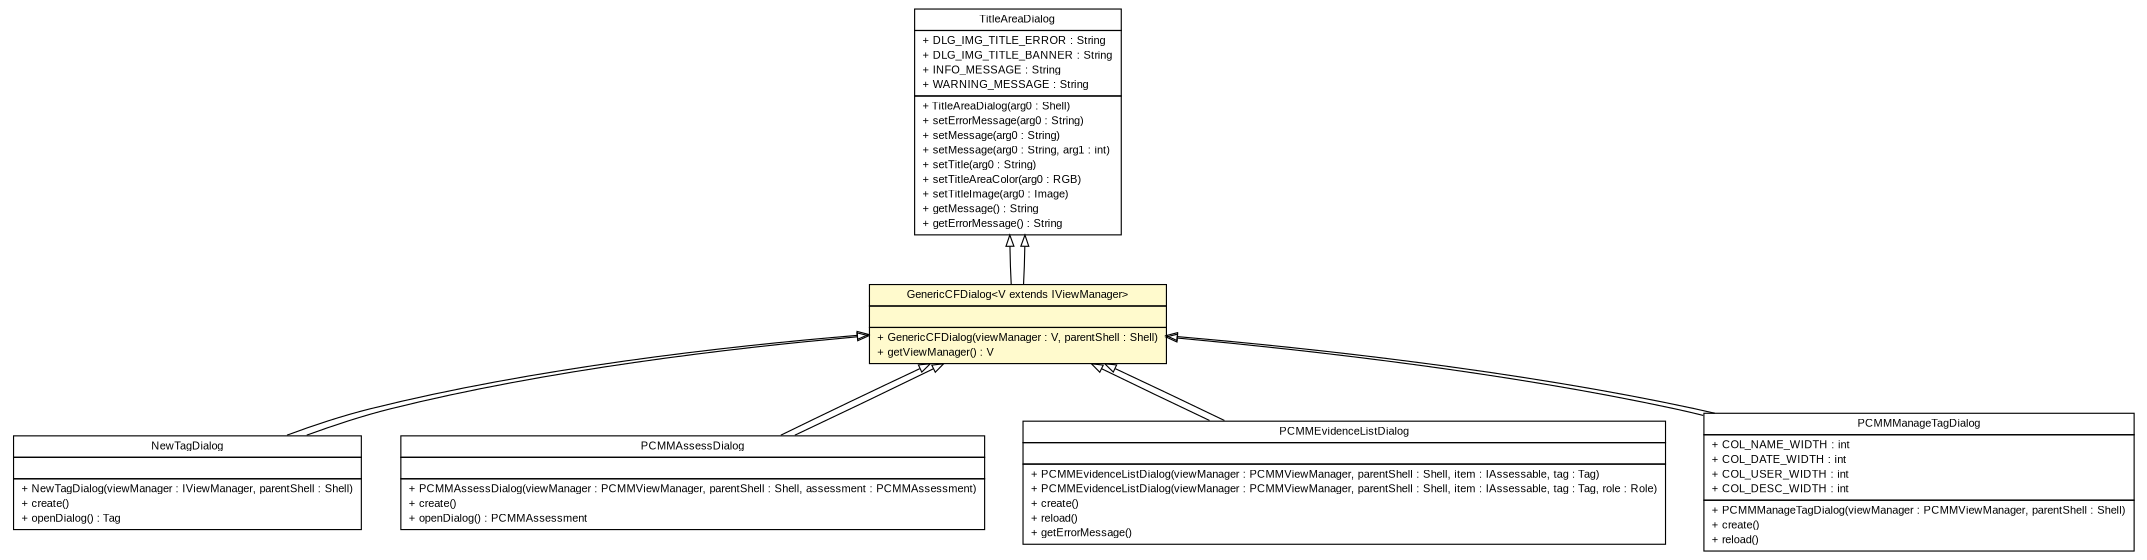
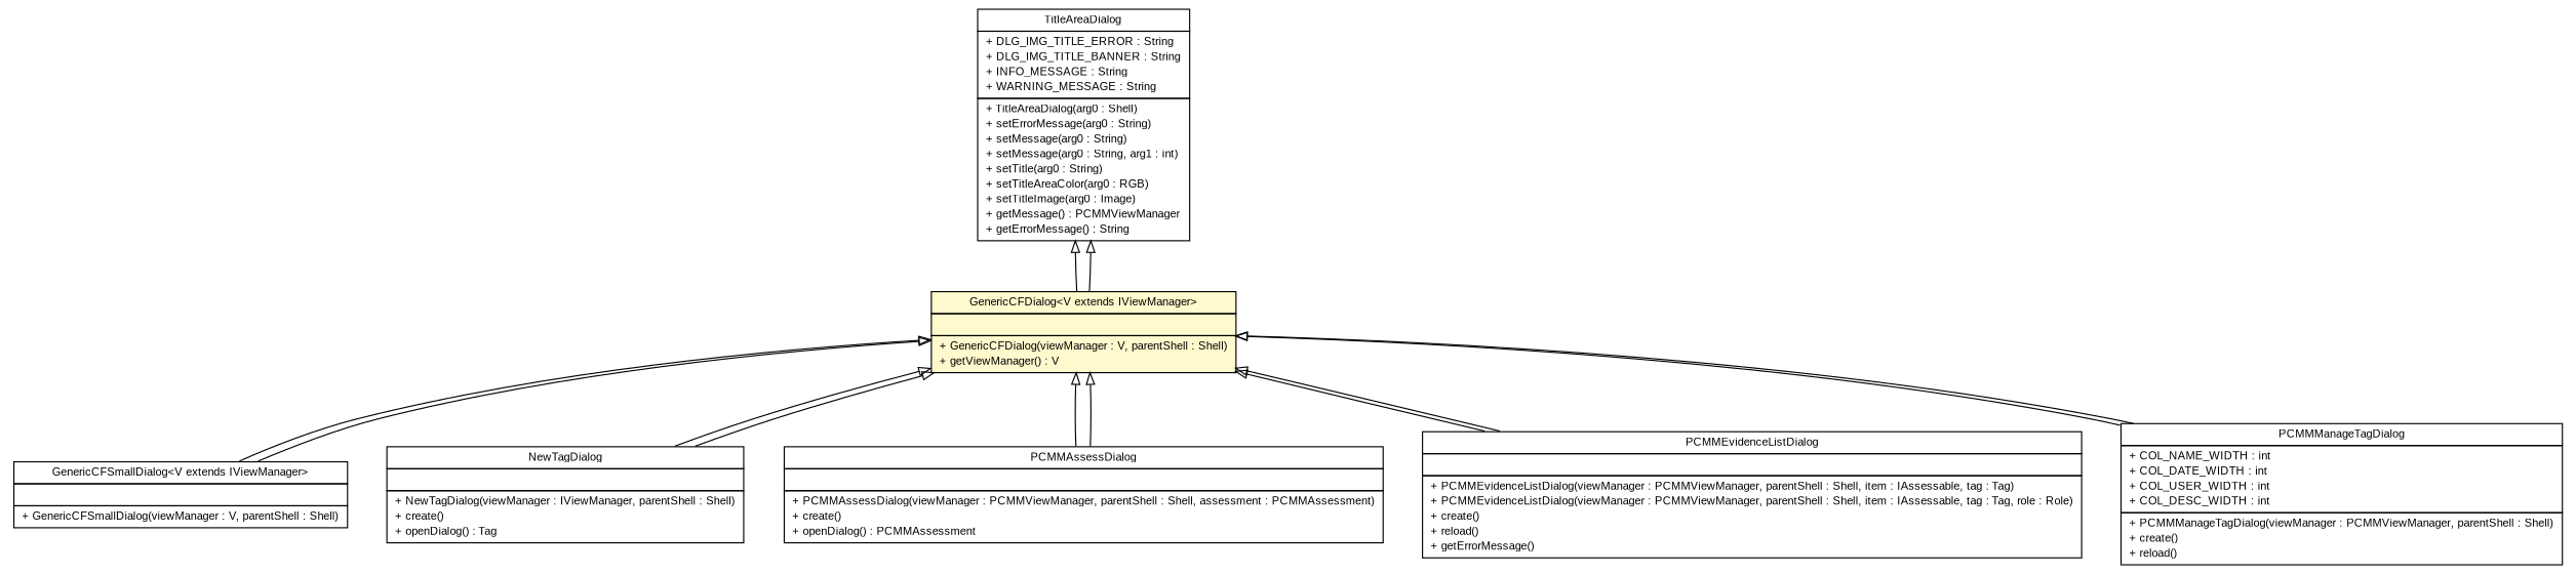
  digraph {
    nodesep=0.25
    ranksep=0.5
    node [fontcolor=black fontname=arial fontsize=10.0 shape=plaintext]
    edge [arrowtail=empty dir=back fontname=arial fontsize=10 headport=p labelfontname=arial labelfontsize=10 tailport=p]
    n1 [label=<<table title="gov.sandia.cf.parts.dialogs.GenericCFDialog" border="0" cellborder="1" cellspacing="0" cellpadding="2" port="p" bgcolor="lemonChiffon" href="./GenericCFDialog.html"> 		<tr><td><table border="0" cellspacing="0" cellpadding="1"> <tr><td align="center" balign="center"> GenericCFDialog&lt;V extends IViewManager&gt; </td></tr> 		</table></td></tr> 		<tr><td><table border="0" cellspacing="0" cellpadding="1"> <tr><td align="left" balign="left">  </td></tr> 		</table></td></tr> 		<tr><td><table border="0" cellspacing="0" cellpadding="1"> <tr><td align="left" balign="left"> + GenericCFDialog(viewManager : V, parentShell : Shell) </td></tr> <tr><td align="left" balign="left"> + getViewManager() : V </td></tr> 		</table></td></tr> 		</table>>]
+   n2 [label=<<table title="gov.sandia.cf.parts.dialogs.GenericCFSmallDialog" border="0" cellborder="1" cellspacing="0" cellpadding="2" port="p" href="./GenericCFSmallDialog.html"> 		<tr><td><table border="0" cellspacing="0" cellpadding="1"> <tr><td align="center" balign="center"> GenericCFSmallDialog&lt;V extends IViewManager&gt; </td></tr> 		</table></td></tr> 		<tr><td><table border="0" cellspacing="0" cellpadding="1"> <tr><td align="left" balign="left">  </td></tr> 		</table></td></tr> 		<tr><td><table border="0" cellspacing="0" cellpadding="1"> <tr><td align="left" balign="left"> + GenericCFSmallDialog(viewManager : V, parentShell : Shell) </td></tr> 		</table></td></tr> 		</table>>]
    n3 [label=<<table title="gov.sandia.cf.parts.ui.pcmm.NewTagDialog" border="0" cellborder="1" cellspacing="0" cellpadding="2" port="p" href="../ui/pcmm/NewTagDialog.html"> 		<tr><td><table border="0" cellspacing="0" cellpadding="1"> <tr><td align="center" balign="center"> NewTagDialog </td></tr> 		</table></td></tr> 		<tr><td><table border="0" cellspacing="0" cellpadding="1"> <tr><td align="left" balign="left">  </td></tr> 		</table></td></tr> 		<tr><td><table border="0" cellspacing="0" cellpadding="1"> <tr><td align="left" balign="left"> + NewTagDialog(viewManager : IViewManager, parentShell : Shell) </td></tr> <tr><td align="left" balign="left"> + create() </td></tr> <tr><td align="left" balign="left"> + openDialog() : Tag </td></tr> 		</table></td></tr> 		</table>>]
    n4 [label=<<table title="gov.sandia.cf.parts.ui.pcmm.PCMMAssessDialog" border="0" cellborder="1" cellspacing="0" cellpadding="2" port="p" href="../ui/pcmm/PCMMAssessDialog.html"> 		<tr><td><table border="0" cellspacing="0" cellpadding="1"> <tr><td align="center" balign="center"> PCMMAssessDialog </td></tr> 		</table></td></tr> 		<tr><td><table border="0" cellspacing="0" cellpadding="1"> <tr><td align="left" balign="left">  </td></tr> 		</table></td></tr> 		<tr><td><table border="0" cellspacing="0" cellpadding="1"> <tr><td align="left" balign="left"> + PCMMAssessDialog(viewManager : PCMMViewManager, parentShell : Shell, assessment : PCMMAssessment) </td></tr> <tr><td align="left" balign="left"> + create() </td></tr> <tr><td align="left" balign="left"> + openDialog() : PCMMAssessment </td></tr> 		</table></td></tr> 		</table>>]
    n5 [label=<<table title="gov.sandia.cf.parts.ui.pcmm.PCMMEvidenceListDialog" border="0" cellborder="1" cellspacing="0" cellpadding="2" port="p" href="../ui/pcmm/PCMMEvidenceListDialog.html"> 		<tr><td><table border="0" cellspacing="0" cellpadding="1"> <tr><td align="center" balign="center"> PCMMEvidenceListDialog </td></tr> 		</table></td></tr> 		<tr><td><table border="0" cellspacing="0" cellpadding="1"> <tr><td align="left" balign="left">  </td></tr> 		</table></td></tr> 		<tr><td><table border="0" cellspacing="0" cellpadding="1"> <tr><td align="left" balign="left"> + PCMMEvidenceListDialog(viewManager : PCMMViewManager, parentShell : Shell, item : IAssessable, tag : Tag) </td></tr> <tr><td align="left" balign="left"> + PCMMEvidenceListDialog(viewManager : PCMMViewManager, parentShell : Shell, item : IAssessable, tag : Tag, role : Role) </td></tr> <tr><td align="left" balign="left"> + create() </td></tr> <tr><td align="left" balign="left"> + reload() </td></tr> <tr><td align="left" balign="left"> + getErrorMessage() </td></tr> 		</table></td></tr> 		</table>>]
    n6 [label=<<table title="gov.sandia.cf.parts.ui.pcmm.PCMMManageTagDialog" border="0" cellborder="1" cellspacing="0" cellpadding="2" port="p" href="../ui/pcmm/PCMMManageTagDialog.html"> 		<tr><td><table border="0" cellspacing="0" cellpadding="1"> <tr><td align="center" balign="center"> PCMMManageTagDialog </td></tr> 		</table></td></tr> 		<tr><td><table border="0" cellspacing="0" cellpadding="1"> <tr><td align="left" balign="left"> + COL_NAME_WIDTH : int </td></tr> <tr><td align="left" balign="left"> + COL_DATE_WIDTH : int </td></tr> <tr><td align="left" balign="left"> + COL_USER_WIDTH : int </td></tr> <tr><td align="left" balign="left"> + COL_DESC_WIDTH : int </td></tr> 		</table></td></tr> 		<tr><td><table border="0" cellspacing="0" cellpadding="1"> <tr><td align="left" balign="left"> + PCMMManageTagDialog(viewManager : PCMMViewManager, parentShell : Shell) </td></tr> <tr><td align="left" balign="left"> + create() </td></tr> <tr><td align="left" balign="left"> + reload() </td></tr> 		</table></td></tr> 		</table>>]
-   n7 [label=<<table title="org.eclipse.jface.dialogs.TitleAreaDialog" border="0" cellborder="1" cellspacing="0" cellpadding="2" port="p" href="http://java.sun.com/j2se/1.4.2/docs/api/org/eclipse/jface/dialogs/TitleAreaDialog.html"> 		<tr><td><table border="0" cellspacing="0" cellpadding="1"> <tr><td align="center" balign="center"> TitleAreaDialog </td></tr> 		</table></td></tr> 		<tr><td><table border="0" cellspacing="0" cellpadding="1"> <tr><td align="left" balign="left"> + DLG_IMG_TITLE_ERROR : String </td></tr> <tr><td align="left" balign="left"> + DLG_IMG_TITLE_BANNER : String </td></tr> <tr><td align="left" balign="left"> + INFO_MESSAGE : String </td></tr> <tr><td align="left" balign="left"> + WARNING_MESSAGE : String </td></tr> 		</table></td></tr> 		<tr><td><table border="0" cellspacing="0" cellpadding="1"> <tr><td align="left" balign="left"> + TitleAreaDialog(arg0 : Shell) </td></tr> <tr><td align="left" balign="left"> + setErrorMessage(arg0 : String) </td></tr> <tr><td align="left" balign="left"> + setMessage(arg0 : String) </td></tr> <tr><td align="left" balign="left"> + setMessage(arg0 : String, arg1 : int) </td></tr> <tr><td align="left" balign="left"> + setTitle(arg0 : String) </td></tr> <tr><td align="left" balign="left"> + setTitleAreaColor(arg0 : RGB) </td></tr> <tr><td align="left" balign="left"> + setTitleImage(arg0 : Image) </td></tr> <tr><td align="left" balign="left"> + getMessage() : String </td></tr> <tr><td align="left" balign="left"> + getErrorMessage() : String </td></tr> 		</table></td></tr> 		</table>>]
+   n7 [label=<<table title="org.eclipse.jface.dialogs.TitleAreaDialog" border="0" cellborder="1" cellspacing="0" cellpadding="2" port="p" href="http://java.sun.com/j2se/1.4.2/docs/api/org/eclipse/jface/dialogs/TitleAreaDialog.html"> 		<tr><td><table border="0" cellspacing="0" cellpadding="1"> <tr><td align="center" balign="center"> TitleAreaDialog </td></tr> 		</table></td></tr> 		<tr><td><table border="0" cellspacing="0" cellpadding="1"> <tr><td align="left" balign="left"> + DLG_IMG_TITLE_ERROR : String </td></tr> <tr><td align="left" balign="left"> + DLG_IMG_TITLE_BANNER : String </td></tr> <tr><td align="left" balign="left"> + INFO_MESSAGE : String </td></tr> <tr><td align="left" balign="left"> + WARNING_MESSAGE : String </td></tr> 		</table></td></tr> 		<tr><td><table border="0" cellspacing="0" cellpadding="1"> <tr><td align="left" balign="left"> + TitleAreaDialog(arg0 : Shell) </td></tr> <tr><td align="left" balign="left"> + setErrorMessage(arg0 : String) </td></tr> <tr><td align="left" balign="left"> + setMessage(arg0 : String) </td></tr> <tr><td align="left" balign="left"> + setMessage(arg0 : String, arg1 : int) </td></tr> <tr><td align="left" balign="left"> + setTitle(arg0 : String) </td></tr> <tr><td align="left" balign="left"> + setTitleAreaColor(arg0 : RGB) </td></tr> <tr><td align="left" balign="left"> + setTitleImage(arg0 : Image) </td></tr> <tr><td align="left" balign="left"> + getMessage() : PCMMViewManager </td></tr> <tr><td align="left" balign="left"> + getErrorMessage() : String </td></tr> 		</table></td></tr> 		</table>>]
+   n1 -> n2
+   n1 -> n2
    n1 -> n3
    n1 -> n3
    n1 -> n4
    n1 -> n4
    n1 -> n5
    n1 -> n5
    n1 -> n6
    n1 -> n6
    n7 -> n1
    n7 -> n1
  }
